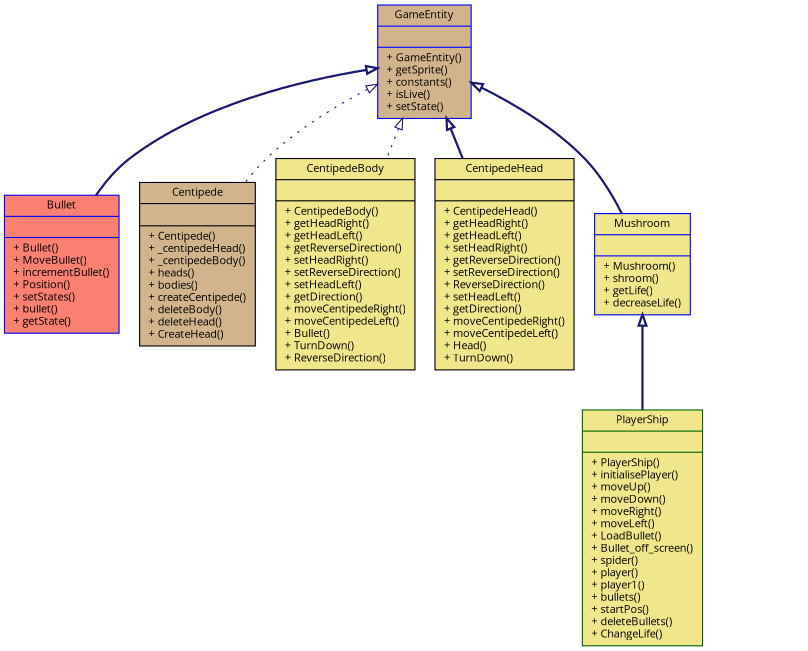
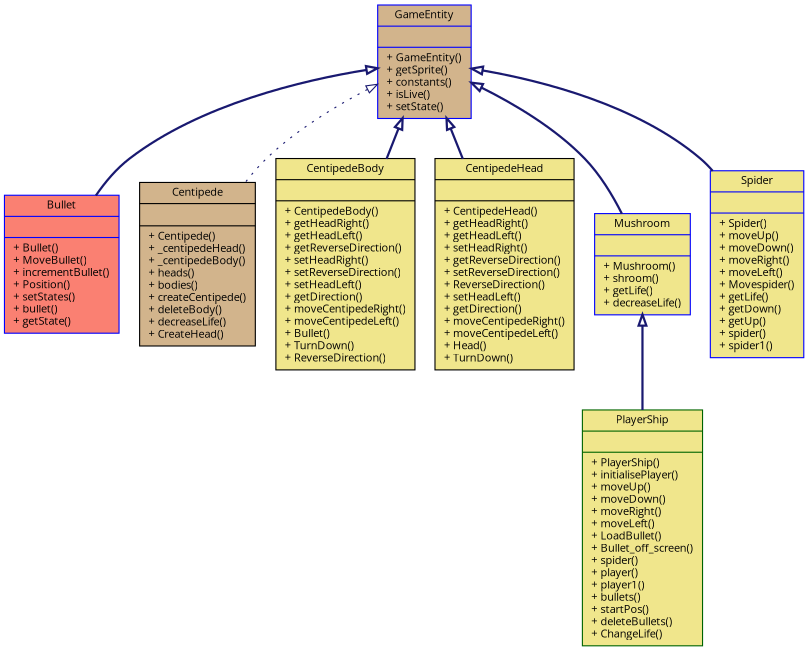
  digraph {
    fontname="Open Sans"
    node [color=blue fillcolor=khaki fontname="Open Sans" fontsize=10 shape=record style=filled]
    edge [arrowtail=onormal color=midnightblue dir=back fontname="Open Sans" fontsize=10 labelfontname=Helvetica labelfontsize=10 style=bold]
    n1 [fillcolor=tan fontcolor=black height=0.2 label="{GameEntity\n||+ GameEntity()\l+ getSprite()\l+ constants()\l+ isLive()\l+ setState()\l}" width=0.4]
    n2 [fillcolor=salmon height=0.2 label="{Bullet\n||+ Bullet()\l+ MoveBullet()\l+ incrementBullet()\l+ Position()\l+ setStates()\l+ bullet()\l+ getState()\l}" width=0.4]
-   n3 [color=black fillcolor=tan height=0.2 label="{Centipede\n||+ Centipede()\l+ _centipedeHead()\l+ _centipedeBody()\l+ heads()\l+ bodies()\l+ createCentipede()\l+ deleteBody()\l+ deleteHead()\l+ CreateHead()\l}" width=0.4]
+   n3 [color=black fillcolor=tan height=0.2 label="{Centipede\n||+ Centipede()\l+ _centipedeHead()\l+ _centipedeBody()\l+ heads()\l+ bodies()\l+ createCentipede()\l+ deleteBody()\l+ decreaseLife()\l+ CreateHead()\l}" width=0.4]
    n4 [color=black height=0.2 label="{CentipedeBody\n||+ CentipedeBody()\l+ getHeadRight()\l+ getHeadLeft()\l+ getReverseDirection()\l+ setHeadRight()\l+ setReverseDirection()\l+ setHeadLeft()\l+ getDirection()\l+ moveCentipedeRight()\l+ moveCentipedeLeft()\l+ Bullet()\l+ TurnDown()\l+ ReverseDirection()\l}" width=0.4]
    n5 [color=black height=0.2 label="{CentipedeHead\n||+ CentipedeHead()\l+ getHeadRight()\l+ getHeadLeft()\l+ setHeadRight()\l+ getReverseDirection()\l+ setReverseDirection()\l+ ReverseDirection()\l+ setHeadLeft()\l+ getDirection()\l+ moveCentipedeRight()\l+ moveCentipedeLeft()\l+ Head()\l+ TurnDown()\l}" width=0.4]
    n6 [height=0.2 label="{Mushroom\n||+ Mushroom()\l+ shroom()\l+ getLife()\l+ decreaseLife()\l}" width=0.4]
+   n7 [height=0.2 label="{Spider\n||+ Spider()\l+ moveUp()\l+ moveDown()\l+ moveRight()\l+ moveLeft()\l+ Movespider()\l+ getLife()\l+ getDown()\l+ getUp()\l+ spider()\l+ spider1()\l}" width=0.4]
    n8 [color=darkgreen height=0.2 label="{PlayerShip\n||+ PlayerShip()\l+ initialisePlayer()\l+ moveUp()\l+ moveDown()\l+ moveRight()\l+ moveLeft()\l+ LoadBullet()\l+ Bullet_off_screen()\l+ spider()\l+ player()\l+ player1()\l+ bullets()\l+ startPos()\l+ deleteBullets()\l+ ChangeLife()\l}" width=0.4]
    n1 -> n2
    n1 -> n3 [style=dotted]
-   n1 -> n4 [style=dotted]
+   n1 -> n4
    n1 -> n5
    n1 -> n6
+   n1 -> n7
    n6 -> n8
  }
